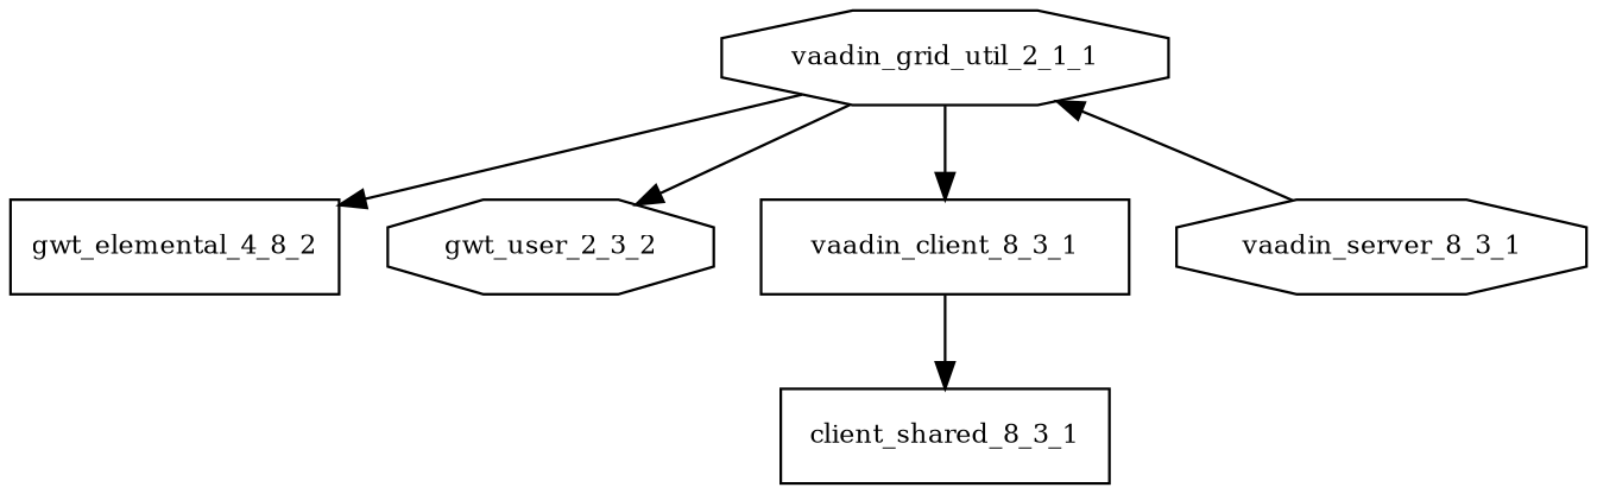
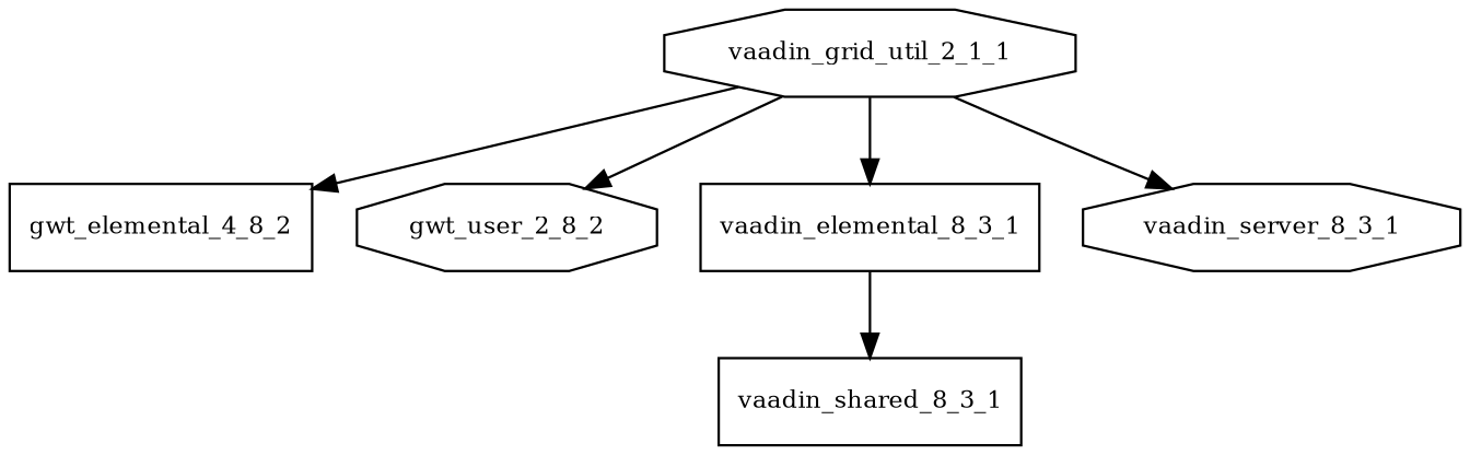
  digraph {
    node [fontsize=10.0 shape=box]
    n1 [label=gwt_elemental_4_8_2]
    vaadin_grid_util_2_1_1 [shape=octagon]
-   gwt_user_2_8_2 [shape=octagon label=gwt_user_2_3_2]
-   vaadin_client_8_3_1
+   gwt_user_2_8_2 [shape=octagon]
+   vaadin_client_8_3_1 [label=vaadin_elemental_8_3_1]
    vaadin_server_8_3_1 [shape=octagon]
-   vaadin_shared_8_3_1 [label=client_shared_8_3_1]
+   vaadin_shared_8_3_1
    vaadin_grid_util_2_1_1 -> n1
    vaadin_grid_util_2_1_1 -> gwt_user_2_8_2
    vaadin_grid_util_2_1_1 -> vaadin_client_8_3_1
-   vaadin_server_8_3_1 -> vaadin_grid_util_2_1_1
+   vaadin_grid_util_2_1_1 -> vaadin_server_8_3_1
    vaadin_client_8_3_1 -> vaadin_shared_8_3_1
  }
